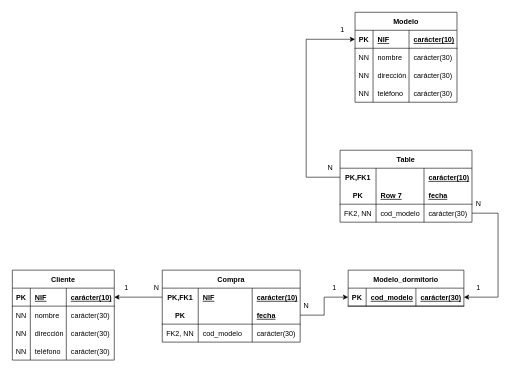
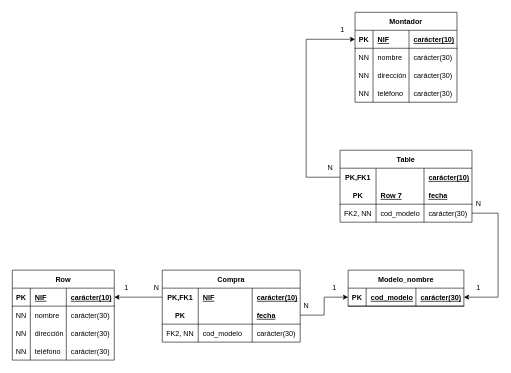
  <mxCell id="0" />
  <mxCell id="1" parent="0" />
- <mxCell id="2" value="Cliente" style="shape=table;startSize=30;container=1;collapsible=1;childLayout=tableLayout;fixedRows=1;rowLines=0;fontStyle=1;align=center;resizeLast=1;" vertex="1" parent="1"><mxGeometry x="20" y="450" width="170" height="150" as="geometry" /></mxCell>
+ <mxCell id="2" value="Row" style="shape=table;startSize=30;container=1;collapsible=1;childLayout=tableLayout;fixedRows=1;rowLines=0;fontStyle=1;align=center;resizeLast=1;" vertex="1" parent="1"><mxGeometry x="20" y="450" width="170" height="150" as="geometry" /></mxCell>
  <mxCell id="3" value="" style="shape=partialRectangle;collapsible=0;dropTarget=0;pointerEvents=0;fillColor=none;top=0;left=0;bottom=1;right=0;points=[[0,0.5],[1,0.5]];portConstraint=eastwest;" vertex="1" parent="2"><mxGeometry y="30" width="170" height="30" as="geometry" /></mxCell>
  <mxCell id="4" value="PK" style="shape=partialRectangle;connectable=0;fillColor=none;top=0;left=0;bottom=0;right=0;fontStyle=1;overflow=hidden;" vertex="1" parent="3"><mxGeometry width="30" height="30" as="geometry"><mxRectangle width="30" height="30" as="alternateBounds" /></mxGeometry></mxCell>
  <mxCell id="5" value="NIF" style="shape=partialRectangle;connectable=0;fillColor=none;top=0;left=0;bottom=0;right=0;align=left;spacingLeft=6;fontStyle=5;overflow=hidden;" vertex="1" parent="3"><mxGeometry x="30" width="60" height="30" as="geometry"><mxRectangle width="60" height="30" as="alternateBounds" /></mxGeometry></mxCell>
  <mxCell id="6" value="carácter(10)" style="shape=partialRectangle;connectable=0;fillColor=none;top=0;left=0;bottom=0;right=0;align=left;spacingLeft=6;fontStyle=5;overflow=hidden;" vertex="1" parent="3"><mxGeometry x="90" width="80" height="30" as="geometry"><mxRectangle width="80" height="30" as="alternateBounds" /></mxGeometry></mxCell>
  <mxCell id="7" value="" style="shape=partialRectangle;collapsible=0;dropTarget=0;pointerEvents=0;fillColor=none;top=0;left=0;bottom=0;right=0;points=[[0,0.5],[1,0.5]];portConstraint=eastwest;" vertex="1" parent="2"><mxGeometry y="60" width="170" height="30" as="geometry" /></mxCell>
  <mxCell id="8" value="NN" style="shape=partialRectangle;connectable=0;fillColor=none;top=0;left=0;bottom=0;right=0;editable=1;overflow=hidden;" vertex="1" parent="7"><mxGeometry width="30" height="30" as="geometry"><mxRectangle width="30" height="30" as="alternateBounds" /></mxGeometry></mxCell>
  <mxCell id="9" value="nombre" style="shape=partialRectangle;connectable=0;fillColor=none;top=0;left=0;bottom=0;right=0;align=left;spacingLeft=6;overflow=hidden;" vertex="1" parent="7"><mxGeometry x="30" width="60" height="30" as="geometry"><mxRectangle width="60" height="30" as="alternateBounds" /></mxGeometry></mxCell>
  <mxCell id="10" value="carácter(30)" style="shape=partialRectangle;connectable=0;fillColor=none;top=0;left=0;bottom=0;right=0;align=left;spacingLeft=6;overflow=hidden;" vertex="1" parent="7"><mxGeometry x="90" width="80" height="30" as="geometry"><mxRectangle width="80" height="30" as="alternateBounds" /></mxGeometry></mxCell>
  <mxCell id="11" value="" style="shape=partialRectangle;collapsible=0;dropTarget=0;pointerEvents=0;fillColor=none;top=0;left=0;bottom=0;right=0;points=[[0,0.5],[1,0.5]];portConstraint=eastwest;" vertex="1" parent="2"><mxGeometry y="90" width="170" height="30" as="geometry" /></mxCell>
  <mxCell id="12" value="NN" style="shape=partialRectangle;connectable=0;fillColor=none;top=0;left=0;bottom=0;right=0;editable=1;overflow=hidden;" vertex="1" parent="11"><mxGeometry width="30" height="30" as="geometry"><mxRectangle width="30" height="30" as="alternateBounds" /></mxGeometry></mxCell>
  <mxCell id="13" value="dirección" style="shape=partialRectangle;connectable=0;fillColor=none;top=0;left=0;bottom=0;right=0;align=left;spacingLeft=6;overflow=hidden;" vertex="1" parent="11"><mxGeometry x="30" width="60" height="30" as="geometry"><mxRectangle width="60" height="30" as="alternateBounds" /></mxGeometry></mxCell>
  <mxCell id="14" value="carácter(30)" style="shape=partialRectangle;connectable=0;fillColor=none;top=0;left=0;bottom=0;right=0;align=left;spacingLeft=6;overflow=hidden;" vertex="1" parent="11"><mxGeometry x="90" width="80" height="30" as="geometry"><mxRectangle width="80" height="30" as="alternateBounds" /></mxGeometry></mxCell>
  <mxCell id="15" value="" style="shape=partialRectangle;collapsible=0;dropTarget=0;pointerEvents=0;fillColor=none;top=0;left=0;bottom=0;right=0;points=[[0,0.5],[1,0.5]];portConstraint=eastwest;" vertex="1" parent="2"><mxGeometry y="120" width="170" height="30" as="geometry" /></mxCell>
  <mxCell id="16" value="NN" style="shape=partialRectangle;connectable=0;fillColor=none;top=0;left=0;bottom=0;right=0;editable=1;overflow=hidden;" vertex="1" parent="15"><mxGeometry width="30" height="30" as="geometry"><mxRectangle width="30" height="30" as="alternateBounds" /></mxGeometry></mxCell>
  <mxCell id="17" value="teléfono" style="shape=partialRectangle;connectable=0;fillColor=none;top=0;left=0;bottom=0;right=0;align=left;spacingLeft=6;overflow=hidden;" vertex="1" parent="15"><mxGeometry x="30" width="60" height="30" as="geometry"><mxRectangle width="60" height="30" as="alternateBounds" /></mxGeometry></mxCell>
  <mxCell id="18" value="carácter(30)" style="shape=partialRectangle;connectable=0;fillColor=none;top=0;left=0;bottom=0;right=0;align=left;spacingLeft=6;overflow=hidden;" vertex="1" parent="15"><mxGeometry x="90" width="80" height="30" as="geometry"><mxRectangle width="80" height="30" as="alternateBounds" /></mxGeometry></mxCell>
  <mxCell id="19" value="Compra" style="shape=table;startSize=30;container=1;collapsible=1;childLayout=tableLayout;fixedRows=1;rowLines=0;fontStyle=1;align=center;resizeLast=1;" vertex="1" parent="1"><mxGeometry x="270" y="450" width="230" height="120" as="geometry" /></mxCell>
  <mxCell id="20" value="" style="shape=partialRectangle;collapsible=0;dropTarget=0;pointerEvents=0;fillColor=none;top=0;left=0;bottom=0;right=0;points=[[0,0.5],[1,0.5]];portConstraint=eastwest;" vertex="1" parent="19"><mxGeometry y="30" width="230" height="30" as="geometry" /></mxCell>
  <mxCell id="21" value="PK,FK1" style="shape=partialRectangle;connectable=0;fillColor=none;top=0;left=0;bottom=0;right=0;fontStyle=1;overflow=hidden;" vertex="1" parent="20"><mxGeometry width="60" height="30" as="geometry"><mxRectangle width="60" height="30" as="alternateBounds" /></mxGeometry></mxCell>
  <mxCell id="22" value="NIF" style="shape=partialRectangle;connectable=0;fillColor=none;top=0;left=0;bottom=0;right=0;align=left;spacingLeft=6;fontStyle=5;overflow=hidden;" vertex="1" parent="20"><mxGeometry x="60" width="90" height="30" as="geometry"><mxRectangle width="90" height="30" as="alternateBounds" /></mxGeometry></mxCell>
  <mxCell id="23" value="carácter(10)" style="shape=partialRectangle;connectable=0;fillColor=none;top=0;left=0;bottom=0;right=0;align=left;spacingLeft=6;fontStyle=5;overflow=hidden;" vertex="1" parent="20"><mxGeometry x="150" width="80" height="30" as="geometry"><mxRectangle width="80" height="30" as="alternateBounds" /></mxGeometry></mxCell>
  <mxCell id="24" value="" style="shape=partialRectangle;collapsible=0;dropTarget=0;pointerEvents=0;fillColor=none;top=0;left=0;bottom=1;right=0;points=[[0,0.5],[1,0.5]];portConstraint=eastwest;" vertex="1" parent="19"><mxGeometry y="60" width="230" height="30" as="geometry" /></mxCell>
  <mxCell id="25" value="PK" style="shape=partialRectangle;connectable=0;fillColor=none;top=0;left=0;bottom=0;right=0;fontStyle=1;overflow=hidden;" vertex="1" parent="24"><mxGeometry width="60" height="30" as="geometry"><mxRectangle width="60" height="30" as="alternateBounds" /></mxGeometry></mxCell>
  <mxCell id="26" value="fecha" style="shape=partialRectangle;connectable=0;fillColor=none;top=0;left=0;bottom=0;right=0;align=left;spacingLeft=6;fontStyle=5;overflow=hidden;" vertex="1" parent="24"><mxGeometry x="150" width="80" height="30" as="geometry"><mxRectangle width="80" height="30" as="alternateBounds" /></mxGeometry></mxCell>
  <mxCell id="27" value="" style="shape=partialRectangle;collapsible=0;dropTarget=0;pointerEvents=0;fillColor=none;top=0;left=0;bottom=0;right=0;points=[[0,0.5],[1,0.5]];portConstraint=eastwest;" vertex="1" parent="19"><mxGeometry y="90" width="230" height="30" as="geometry" /></mxCell>
  <mxCell id="28" value="FK2, NN" style="shape=partialRectangle;connectable=0;fillColor=none;top=0;left=0;bottom=0;right=0;editable=1;overflow=hidden;" vertex="1" parent="27"><mxGeometry width="60" height="30" as="geometry"><mxRectangle width="60" height="30" as="alternateBounds" /></mxGeometry></mxCell>
  <mxCell id="29" value="cod_modelo" style="shape=partialRectangle;connectable=0;fillColor=none;top=0;left=0;bottom=0;right=0;align=left;spacingLeft=6;overflow=hidden;" vertex="1" parent="27"><mxGeometry x="60" width="90" height="30" as="geometry"><mxRectangle width="90" height="30" as="alternateBounds" /></mxGeometry></mxCell>
  <mxCell id="30" value="carácter(30)" style="shape=partialRectangle;connectable=0;fillColor=none;top=0;left=0;bottom=0;right=0;align=left;spacingLeft=6;overflow=hidden;" vertex="1" parent="27"><mxGeometry x="150" width="80" height="30" as="geometry"><mxRectangle width="80" height="30" as="alternateBounds" /></mxGeometry></mxCell>
- <mxCell id="31" value="Modelo_dormitorio" style="shape=table;startSize=30;container=1;collapsible=1;childLayout=tableLayout;fixedRows=1;rowLines=0;fontStyle=1;align=center;resizeLast=1;" vertex="1" parent="1"><mxGeometry x="580" y="450" width="193" height="60" as="geometry" /></mxCell>
+ <mxCell id="31" value="Modelo_nombre" style="shape=table;startSize=30;container=1;collapsible=1;childLayout=tableLayout;fixedRows=1;rowLines=0;fontStyle=1;align=center;resizeLast=1;" vertex="1" parent="1"><mxGeometry x="580" y="450" width="193" height="60" as="geometry" /></mxCell>
  <mxCell id="32" value="" style="shape=partialRectangle;collapsible=0;dropTarget=0;pointerEvents=0;fillColor=none;top=0;left=0;bottom=1;right=0;points=[[0,0.5],[1,0.5]];portConstraint=eastwest;" vertex="1" parent="31"><mxGeometry y="30" width="193" height="30" as="geometry" /></mxCell>
  <mxCell id="33" value="PK" style="shape=partialRectangle;connectable=0;fillColor=none;top=0;left=0;bottom=0;right=0;fontStyle=1;overflow=hidden;" vertex="1" parent="32"><mxGeometry width="30" height="30" as="geometry"><mxRectangle width="30" height="30" as="alternateBounds" /></mxGeometry></mxCell>
  <mxCell id="34" value="cod_modelo" style="shape=partialRectangle;connectable=0;fillColor=none;top=0;left=0;bottom=0;right=0;align=left;spacingLeft=6;fontStyle=5;overflow=hidden;" vertex="1" parent="32"><mxGeometry x="30" width="83" height="30" as="geometry"><mxRectangle width="83" height="30" as="alternateBounds" /></mxGeometry></mxCell>
  <mxCell id="35" value="carácter(30)" style="shape=partialRectangle;connectable=0;fillColor=none;top=0;left=0;bottom=0;right=0;align=left;spacingLeft=6;fontStyle=5;overflow=hidden;" vertex="1" parent="32"><mxGeometry x="113" width="80" height="30" as="geometry"><mxRectangle width="80" height="30" as="alternateBounds" /></mxGeometry></mxCell>
  <mxCell id="36" value="Table" style="shape=table;startSize=30;container=1;collapsible=1;childLayout=tableLayout;fixedRows=1;rowLines=0;fontStyle=1;align=center;resizeLast=1;" vertex="1" parent="1"><mxGeometry x="566.5" y="250" width="220" height="120" as="geometry" /></mxCell>
  <mxCell id="37" value="" style="shape=partialRectangle;collapsible=0;dropTarget=0;pointerEvents=0;fillColor=none;top=0;left=0;bottom=0;right=0;points=[[0,0.5],[1,0.5]];portConstraint=eastwest;" vertex="1" parent="36"><mxGeometry y="30" width="220" height="30" as="geometry" /></mxCell>
  <mxCell id="38" value="PK,FK1" style="shape=partialRectangle;connectable=0;fillColor=none;top=0;left=0;bottom=0;right=0;fontStyle=1;overflow=hidden;" vertex="1" parent="37"><mxGeometry width="60" height="30" as="geometry"><mxRectangle width="60" height="30" as="alternateBounds" /></mxGeometry></mxCell>
  <mxCell id="39" value="carácter(10)" style="shape=partialRectangle;connectable=0;fillColor=none;top=0;left=0;bottom=0;right=0;align=left;spacingLeft=6;fontStyle=5;overflow=hidden;" vertex="1" parent="37"><mxGeometry x="140" width="80" height="30" as="geometry"><mxRectangle width="80" height="30" as="alternateBounds" /></mxGeometry></mxCell>
  <mxCell id="40" value="" style="shape=partialRectangle;collapsible=0;dropTarget=0;pointerEvents=0;fillColor=none;top=0;left=0;bottom=1;right=0;points=[[0,0.5],[1,0.5]];portConstraint=eastwest;" vertex="1" parent="36"><mxGeometry y="60" width="220" height="30" as="geometry" /></mxCell>
  <mxCell id="41" value="PK" style="shape=partialRectangle;connectable=0;fillColor=none;top=0;left=0;bottom=0;right=0;fontStyle=1;overflow=hidden;" vertex="1" parent="40"><mxGeometry width="60" height="30" as="geometry"><mxRectangle width="60" height="30" as="alternateBounds" /></mxGeometry></mxCell>
  <mxCell id="42" value="Row 7" style="shape=partialRectangle;connectable=0;fillColor=none;top=0;left=0;bottom=0;right=0;align=left;spacingLeft=6;fontStyle=5;overflow=hidden;" vertex="1" parent="40"><mxGeometry x="60" width="80" height="30" as="geometry"><mxRectangle width="80" height="30" as="alternateBounds" /></mxGeometry></mxCell>
  <mxCell id="43" value="fecha" style="shape=partialRectangle;connectable=0;fillColor=none;top=0;left=0;bottom=0;right=0;align=left;spacingLeft=6;fontStyle=5;overflow=hidden;" vertex="1" parent="40"><mxGeometry x="140" width="80" height="30" as="geometry"><mxRectangle width="80" height="30" as="alternateBounds" /></mxGeometry></mxCell>
  <mxCell id="44" value="" style="shape=partialRectangle;collapsible=0;dropTarget=0;pointerEvents=0;fillColor=none;top=0;left=0;bottom=0;right=0;points=[[0,0.5],[1,0.5]];portConstraint=eastwest;" vertex="1" parent="36"><mxGeometry y="90" width="220" height="30" as="geometry" /></mxCell>
  <mxCell id="45" value="FK2, NN" style="shape=partialRectangle;connectable=0;fillColor=none;top=0;left=0;bottom=0;right=0;editable=1;overflow=hidden;" vertex="1" parent="44"><mxGeometry width="60" height="30" as="geometry"><mxRectangle width="60" height="30" as="alternateBounds" /></mxGeometry></mxCell>
  <mxCell id="46" value="cod_modelo" style="shape=partialRectangle;connectable=0;fillColor=none;top=0;left=0;bottom=0;right=0;align=left;spacingLeft=6;overflow=hidden;" vertex="1" parent="44"><mxGeometry x="60" width="80" height="30" as="geometry"><mxRectangle width="80" height="30" as="alternateBounds" /></mxGeometry></mxCell>
  <mxCell id="47" value="carácter(30)" style="shape=partialRectangle;connectable=0;fillColor=none;top=0;left=0;bottom=0;right=0;align=left;spacingLeft=6;overflow=hidden;" vertex="1" parent="44"><mxGeometry x="140" width="80" height="30" as="geometry"><mxRectangle width="80" height="30" as="alternateBounds" /></mxGeometry></mxCell>
- <mxCell id="48" value="Modelo" style="shape=table;startSize=30;container=1;collapsible=1;childLayout=tableLayout;fixedRows=1;rowLines=0;fontStyle=1;align=center;resizeLast=1;" vertex="1" parent="1"><mxGeometry x="591.5" y="20" width="170" height="150" as="geometry" /></mxCell>
+ <mxCell id="48" value="Montador" style="shape=table;startSize=30;container=1;collapsible=1;childLayout=tableLayout;fixedRows=1;rowLines=0;fontStyle=1;align=center;resizeLast=1;" vertex="1" parent="1"><mxGeometry x="591.5" y="20" width="170" height="150" as="geometry" /></mxCell>
  <mxCell id="49" value="" style="shape=partialRectangle;collapsible=0;dropTarget=0;pointerEvents=0;fillColor=none;top=0;left=0;bottom=1;right=0;points=[[0,0.5],[1,0.5]];portConstraint=eastwest;" vertex="1" parent="48"><mxGeometry y="30" width="170" height="30" as="geometry" /></mxCell>
  <mxCell id="50" value="PK" style="shape=partialRectangle;connectable=0;fillColor=none;top=0;left=0;bottom=0;right=0;fontStyle=1;overflow=hidden;" vertex="1" parent="49"><mxGeometry width="30" height="30" as="geometry"><mxRectangle width="30" height="30" as="alternateBounds" /></mxGeometry></mxCell>
  <mxCell id="51" value="NIF" style="shape=partialRectangle;connectable=0;fillColor=none;top=0;left=0;bottom=0;right=0;align=left;spacingLeft=6;fontStyle=5;overflow=hidden;" vertex="1" parent="49"><mxGeometry x="30" width="60" height="30" as="geometry"><mxRectangle width="60" height="30" as="alternateBounds" /></mxGeometry></mxCell>
  <mxCell id="52" value="carácter(10)" style="shape=partialRectangle;connectable=0;fillColor=none;top=0;left=0;bottom=0;right=0;align=left;spacingLeft=6;fontStyle=5;overflow=hidden;" vertex="1" parent="49"><mxGeometry x="90" width="80" height="30" as="geometry"><mxRectangle width="80" height="30" as="alternateBounds" /></mxGeometry></mxCell>
  <mxCell id="53" value="" style="shape=partialRectangle;collapsible=0;dropTarget=0;pointerEvents=0;fillColor=none;top=0;left=0;bottom=0;right=0;points=[[0,0.5],[1,0.5]];portConstraint=eastwest;" vertex="1" parent="48"><mxGeometry y="60" width="170" height="30" as="geometry" /></mxCell>
  <mxCell id="54" value="NN" style="shape=partialRectangle;connectable=0;fillColor=none;top=0;left=0;bottom=0;right=0;editable=1;overflow=hidden;" vertex="1" parent="53"><mxGeometry width="30" height="30" as="geometry"><mxRectangle width="30" height="30" as="alternateBounds" /></mxGeometry></mxCell>
  <mxCell id="55" value="nombre" style="shape=partialRectangle;connectable=0;fillColor=none;top=0;left=0;bottom=0;right=0;align=left;spacingLeft=6;overflow=hidden;" vertex="1" parent="53"><mxGeometry x="30" width="60" height="30" as="geometry"><mxRectangle width="60" height="30" as="alternateBounds" /></mxGeometry></mxCell>
  <mxCell id="56" value="carácter(30)" style="shape=partialRectangle;connectable=0;fillColor=none;top=0;left=0;bottom=0;right=0;align=left;spacingLeft=6;overflow=hidden;" vertex="1" parent="53"><mxGeometry x="90" width="80" height="30" as="geometry"><mxRectangle width="80" height="30" as="alternateBounds" /></mxGeometry></mxCell>
  <mxCell id="57" value="" style="shape=partialRectangle;collapsible=0;dropTarget=0;pointerEvents=0;fillColor=none;top=0;left=0;bottom=0;right=0;points=[[0,0.5],[1,0.5]];portConstraint=eastwest;" vertex="1" parent="48"><mxGeometry y="90" width="170" height="30" as="geometry" /></mxCell>
  <mxCell id="58" value="NN" style="shape=partialRectangle;connectable=0;fillColor=none;top=0;left=0;bottom=0;right=0;editable=1;overflow=hidden;" vertex="1" parent="57"><mxGeometry width="30" height="30" as="geometry"><mxRectangle width="30" height="30" as="alternateBounds" /></mxGeometry></mxCell>
  <mxCell id="59" value="dirección" style="shape=partialRectangle;connectable=0;fillColor=none;top=0;left=0;bottom=0;right=0;align=left;spacingLeft=6;overflow=hidden;" vertex="1" parent="57"><mxGeometry x="30" width="60" height="30" as="geometry"><mxRectangle width="60" height="30" as="alternateBounds" /></mxGeometry></mxCell>
  <mxCell id="60" value="carácter(30)" style="shape=partialRectangle;connectable=0;fillColor=none;top=0;left=0;bottom=0;right=0;align=left;spacingLeft=6;overflow=hidden;" vertex="1" parent="57"><mxGeometry x="90" width="80" height="30" as="geometry"><mxRectangle width="80" height="30" as="alternateBounds" /></mxGeometry></mxCell>
  <mxCell id="61" value="" style="shape=partialRectangle;collapsible=0;dropTarget=0;pointerEvents=0;fillColor=none;top=0;left=0;bottom=0;right=0;points=[[0,0.5],[1,0.5]];portConstraint=eastwest;" vertex="1" parent="48"><mxGeometry y="120" width="170" height="30" as="geometry" /></mxCell>
  <mxCell id="62" value="NN" style="shape=partialRectangle;connectable=0;fillColor=none;top=0;left=0;bottom=0;right=0;editable=1;overflow=hidden;" vertex="1" parent="61"><mxGeometry width="30" height="30" as="geometry"><mxRectangle width="30" height="30" as="alternateBounds" /></mxGeometry></mxCell>
  <mxCell id="63" value="teléfono" style="shape=partialRectangle;connectable=0;fillColor=none;top=0;left=0;bottom=0;right=0;align=left;spacingLeft=6;overflow=hidden;" vertex="1" parent="61"><mxGeometry x="30" width="60" height="30" as="geometry"><mxRectangle width="60" height="30" as="alternateBounds" /></mxGeometry></mxCell>
  <mxCell id="64" value="carácter(30)" style="shape=partialRectangle;connectable=0;fillColor=none;top=0;left=0;bottom=0;right=0;align=left;spacingLeft=6;overflow=hidden;" vertex="1" parent="61"><mxGeometry x="90" width="80" height="30" as="geometry"><mxRectangle width="80" height="30" as="alternateBounds" /></mxGeometry></mxCell>
  <mxCell id="65" style="edgeStyle=orthogonalEdgeStyle;rounded=0;orthogonalLoop=1;jettySize=auto;html=1;exitX=0;exitY=0.5;exitDx=0;exitDy=0;entryX=1;entryY=0.5;entryDx=0;entryDy=0;" edge="1" parent="1" source="20" target="3"><mxGeometry relative="1" as="geometry" /></mxCell>
  <mxCell id="66" style="edgeStyle=orthogonalEdgeStyle;rounded=0;orthogonalLoop=1;jettySize=auto;html=1;exitX=1;exitY=0.5;exitDx=0;exitDy=0;entryX=0;entryY=0.5;entryDx=0;entryDy=0;" edge="1" parent="1" source="24" target="32"><mxGeometry relative="1" as="geometry" /></mxCell>
  <mxCell id="67" value="1" style="text;html=1;align=center;verticalAlign=middle;resizable=0;points=[];autosize=1;strokeColor=none;fillColor=none;" vertex="1" parent="1"><mxGeometry x="200" y="470" width="20" height="20" as="geometry" /></mxCell>
  <mxCell id="68" value="N" style="text;html=1;align=center;verticalAlign=middle;resizable=0;points=[];autosize=1;strokeColor=none;fillColor=none;" vertex="1" parent="1"><mxGeometry x="250" y="470" width="20" height="20" as="geometry" /></mxCell>
  <mxCell id="69" value="N" style="text;html=1;align=center;verticalAlign=middle;resizable=0;points=[];autosize=1;strokeColor=none;fillColor=none;" vertex="1" parent="1"><mxGeometry x="500" y="500" width="20" height="20" as="geometry" /></mxCell>
  <mxCell id="70" value="1" style="text;html=1;align=center;verticalAlign=middle;resizable=0;points=[];autosize=1;strokeColor=none;fillColor=none;" vertex="1" parent="1"><mxGeometry x="546.5" y="470" width="20" height="20" as="geometry" /></mxCell>
  <mxCell id="71" value="1" style="text;html=1;align=center;verticalAlign=middle;resizable=0;points=[];autosize=1;strokeColor=none;fillColor=none;" vertex="1" parent="1"><mxGeometry x="786.5" y="470" width="20" height="20" as="geometry" /></mxCell>
  <mxCell id="72" style="edgeStyle=orthogonalEdgeStyle;rounded=0;orthogonalLoop=1;jettySize=auto;html=1;exitX=1;exitY=0.5;exitDx=0;exitDy=0;entryX=1;entryY=0.5;entryDx=0;entryDy=0;" edge="1" parent="1" source="44" target="32"><mxGeometry relative="1" as="geometry"><Array as="points"><mxPoint x="830" y="355" /><mxPoint x="830" y="495" /></Array></mxGeometry></mxCell>
  <mxCell id="73" value="N" style="text;html=1;align=center;verticalAlign=middle;resizable=0;points=[];autosize=1;strokeColor=none;fillColor=none;" vertex="1" parent="1"><mxGeometry x="786.5" y="330" width="20" height="20" as="geometry" /></mxCell>
  <mxCell id="74" style="edgeStyle=orthogonalEdgeStyle;rounded=0;orthogonalLoop=1;jettySize=auto;html=1;exitX=0;exitY=0.5;exitDx=0;exitDy=0;entryX=0;entryY=0.5;entryDx=0;entryDy=0;" edge="1" parent="1" source="37" target="49"><mxGeometry relative="1" as="geometry"><Array as="points"><mxPoint x="510" y="295" /><mxPoint x="510" y="65" /></Array></mxGeometry></mxCell>
  <mxCell id="75" value="1" style="text;html=1;align=center;verticalAlign=middle;resizable=0;points=[];autosize=1;strokeColor=none;fillColor=none;" vertex="1" parent="1"><mxGeometry x="560" y="40" width="20" height="20" as="geometry" /></mxCell>
  <mxCell id="76" value="N" style="text;html=1;align=center;verticalAlign=middle;resizable=0;points=[];autosize=1;strokeColor=none;fillColor=none;" vertex="1" parent="1"><mxGeometry x="540" y="270" width="20" height="20" as="geometry" /></mxCell>
